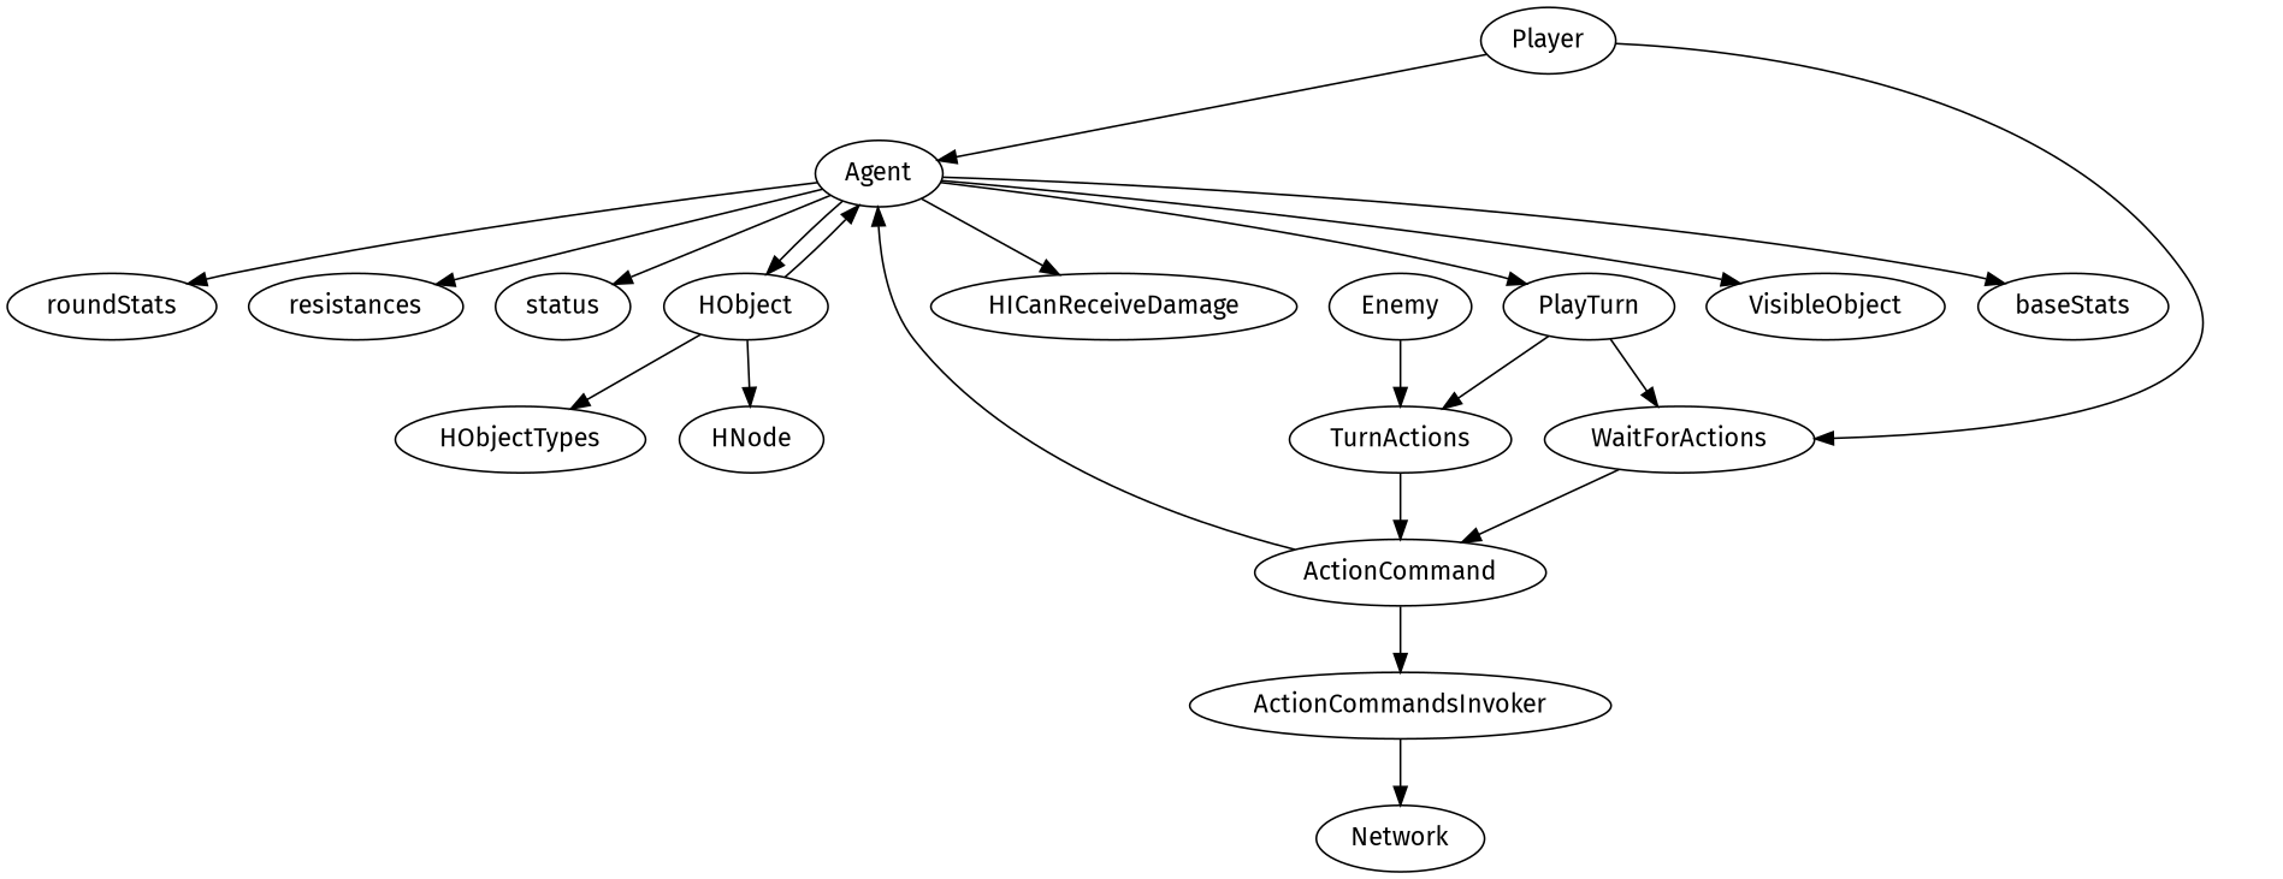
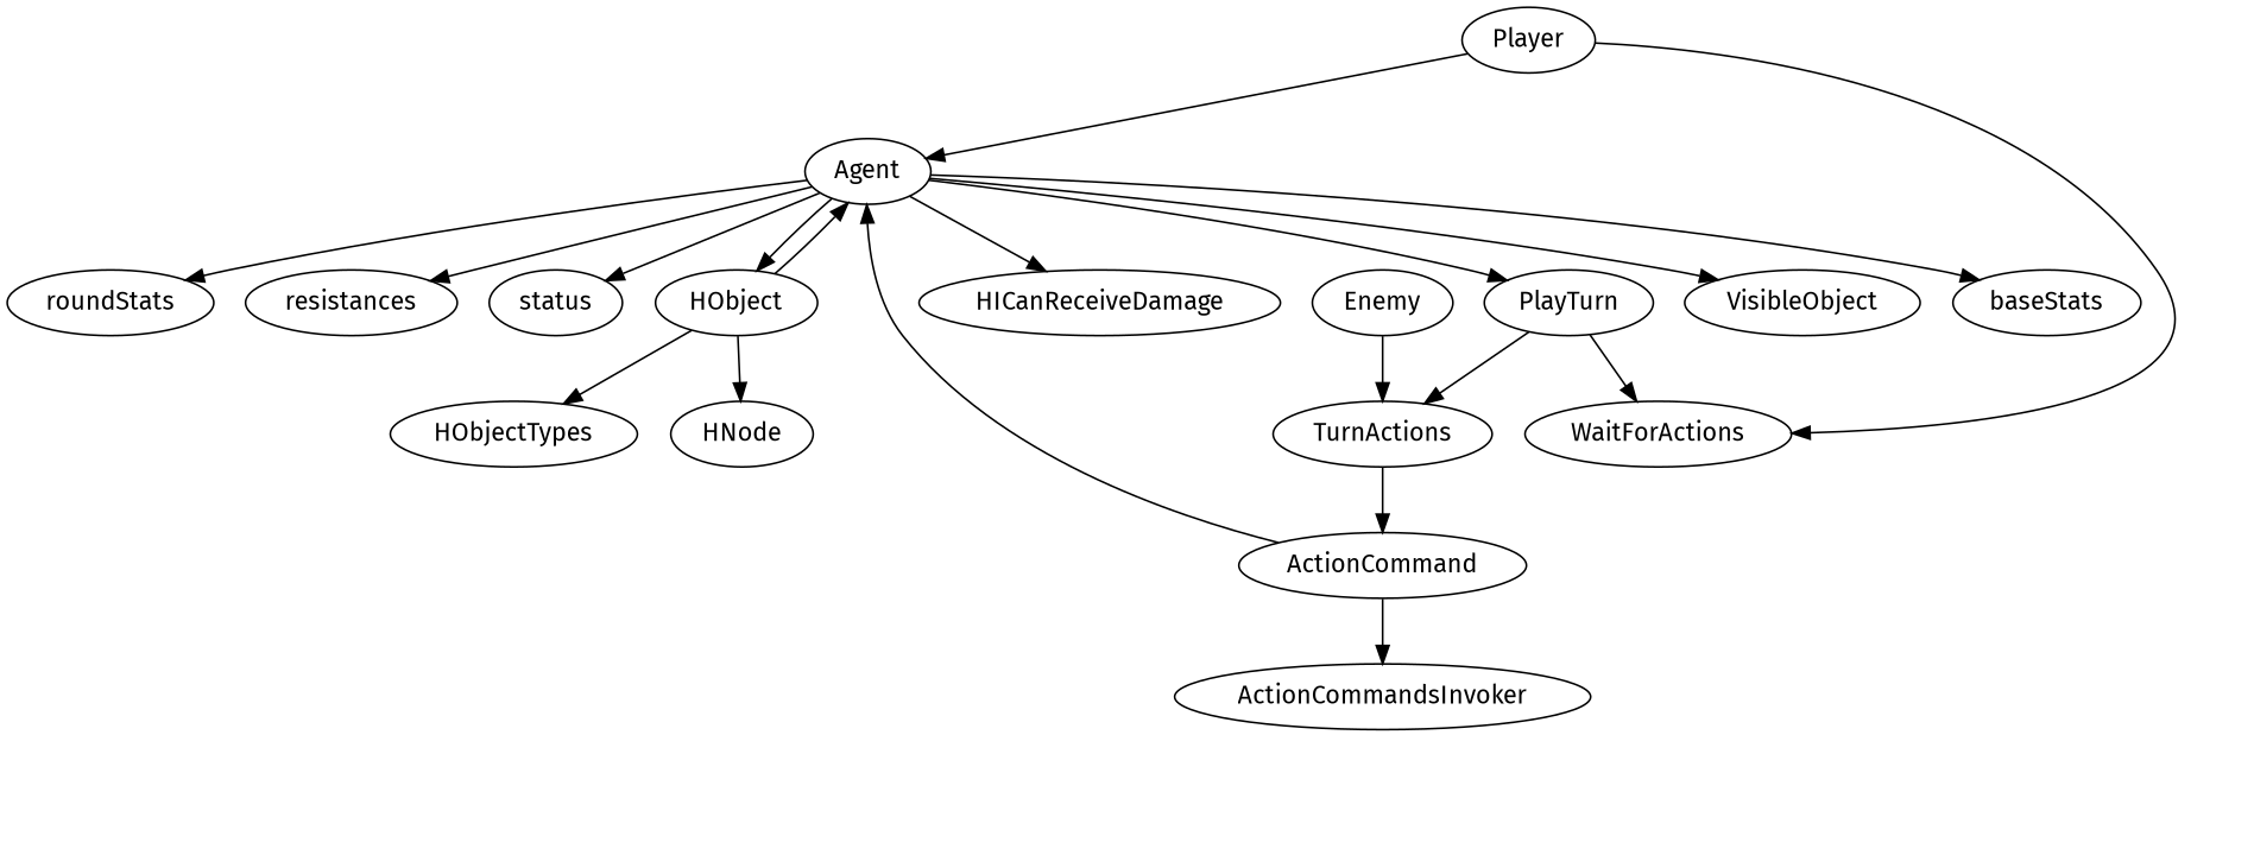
  digraph {
    fontname="Fira Sans"
    node [fontname="Fira Sans"]
    edge [fontname="Fira Sans"]
    Player
    Agent
    WaitForActions
    HObject
    HICanReceiveDamage
    VisibleObject
    baseStats
    roundStats
    resistances
    status
    PlayTurn
    ActionCommand
    HObjectTypes
    HNode
    TurnActions
    ActionCommandsInvoker
    Enemy
-   Network
    Player -> Agent
    Player -> WaitForActions
    Agent -> HObject
    Agent -> HICanReceiveDamage
    Agent -> VisibleObject
    Agent -> baseStats
    Agent -> roundStats
    Agent -> resistances
    Agent -> status
    Agent -> PlayTurn
-   WaitForActions -> ActionCommand
    HObject -> Agent
    HObject -> HObjectTypes
    HObject -> HNode
    PlayTurn -> WaitForActions
    PlayTurn -> TurnActions
    ActionCommand -> Agent
    ActionCommand -> ActionCommandsInvoker
    TurnActions -> ActionCommand
-   ActionCommandsInvoker -> Network
    Enemy -> TurnActions
  }
